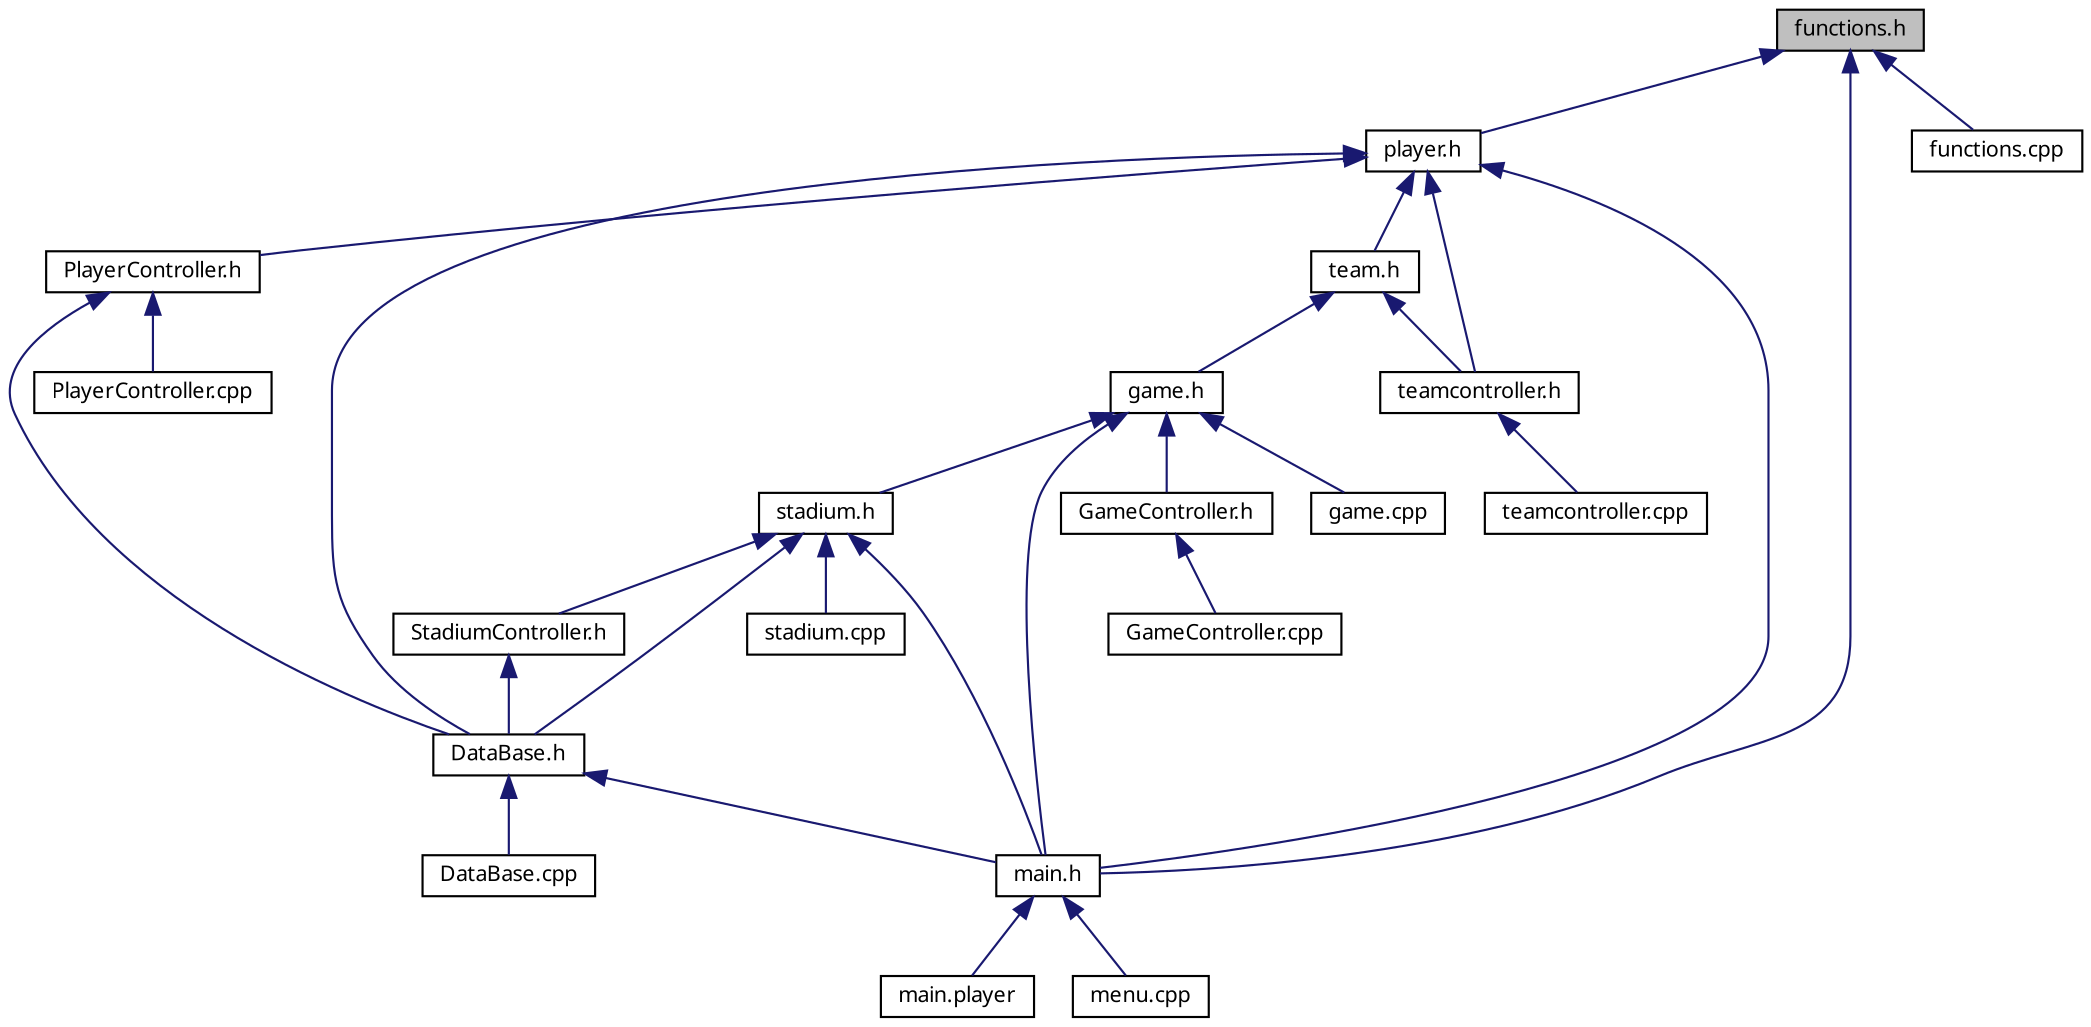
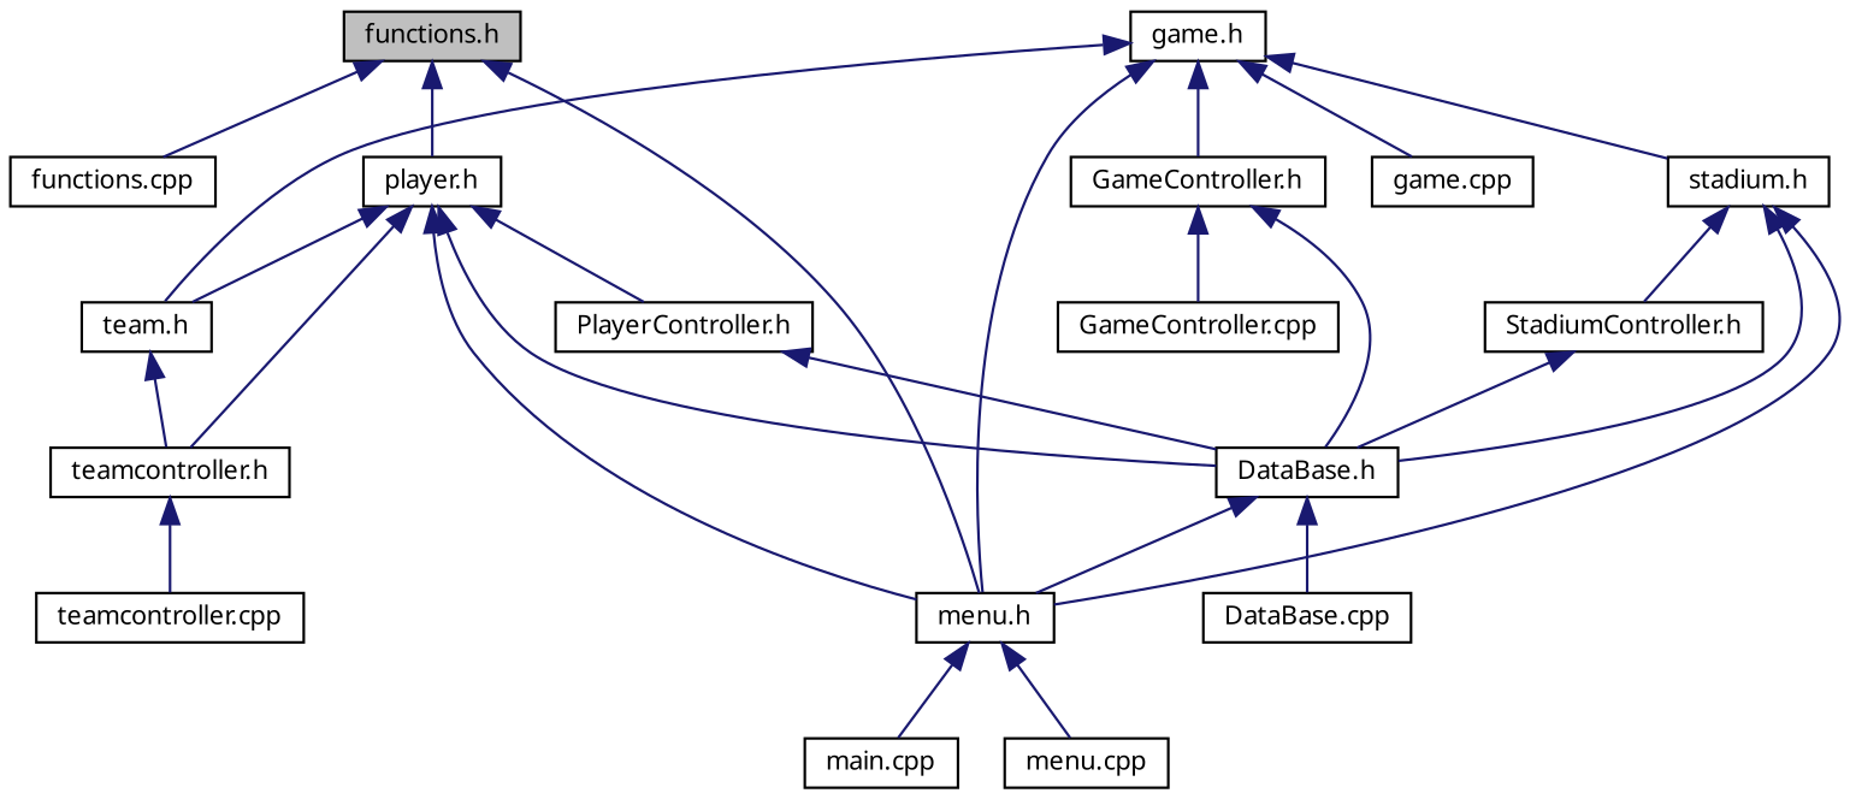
  digraph {
    fontname="Noto Sans"
    node [color=black fillcolor=white fontname="Noto Sans" fontsize=10 shape=record style=filled]
    edge [color=midnightblue dir=back fontname="Noto Sans" fontsize=10 labelfontname=Helvetica labelfontsize=10 style=solid]
    n1 [fillcolor=grey75 fontcolor=black height=0.2 label="functions.h" width=0.4]
    n2 [height=0.2 label="player.h" width=0.4]
-   n3 [height=0.2 label="main.h" width=0.4]
+   n3 [height=0.2 label="menu.h" width=0.4]
    n4 [height=0.2 label="functions.cpp" width=0.4]
    n5 [height=0.2 label="DataBase.h" width=0.4]
    n6 [height=0.2 label="team.h" width=0.4]
    n7 [height=0.2 label="teamcontroller.h" width=0.4]
    n8 [height=0.2 label="PlayerController.h" width=0.4]
-   n9 [height=0.2 label="main.player" width=0.4]
+   n9 [height=0.2 label="main.cpp" width=0.4]
    n10 [height=0.2 label="menu.cpp" width=0.4]
    n11 [height=0.2 label="DataBase.cpp" width=0.4]
    n12 [height=0.2 label="game.h" width=0.4]
    n13 [height=0.2 label="teamcontroller.cpp" width=0.4]
-   n14 [height=0.2 label="PlayerController.cpp" width=0.4]
    n15 [height=0.2 label="stadium.h" width=0.4]
    n16 [height=0.2 label="GameController.h" width=0.4]
    n17 [height=0.2 label="game.cpp" width=0.4]
    n18 [height=0.2 label="StadiumController.h" width=0.4]
-   n19 [height=0.2 label="stadium.cpp" width=0.4]
    n20 [height=0.2 label="GameController.cpp" width=0.4]
    n1 -> n2
    n1 -> n3
    n1 -> n4
    n2 -> n3
    n2 -> n5
    n2 -> n6
    n2 -> n7
    n2 -> n8
    n3 -> n9
    n3 -> n10
    n5 -> n3
    n5 -> n11
    n6 -> n7
-   n6 -> n12
+   n12 -> n6
    n7 -> n13
    n8 -> n5
-   n8 -> n14
    n12 -> n3
    n12 -> n15
    n12 -> n16
    n12 -> n17
    n15 -> n3
    n15 -> n5
    n15 -> n18
-   n15 -> n19
+   n16 -> n5
    n16 -> n20
    n18 -> n5
  }
